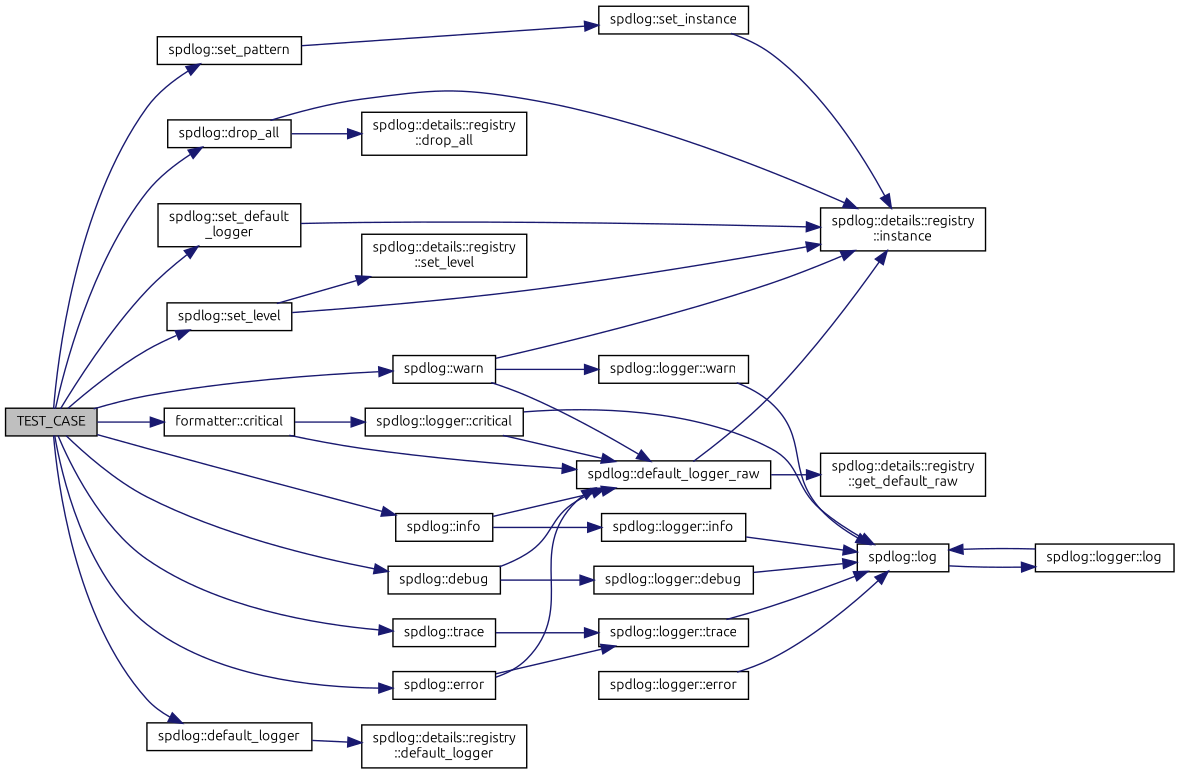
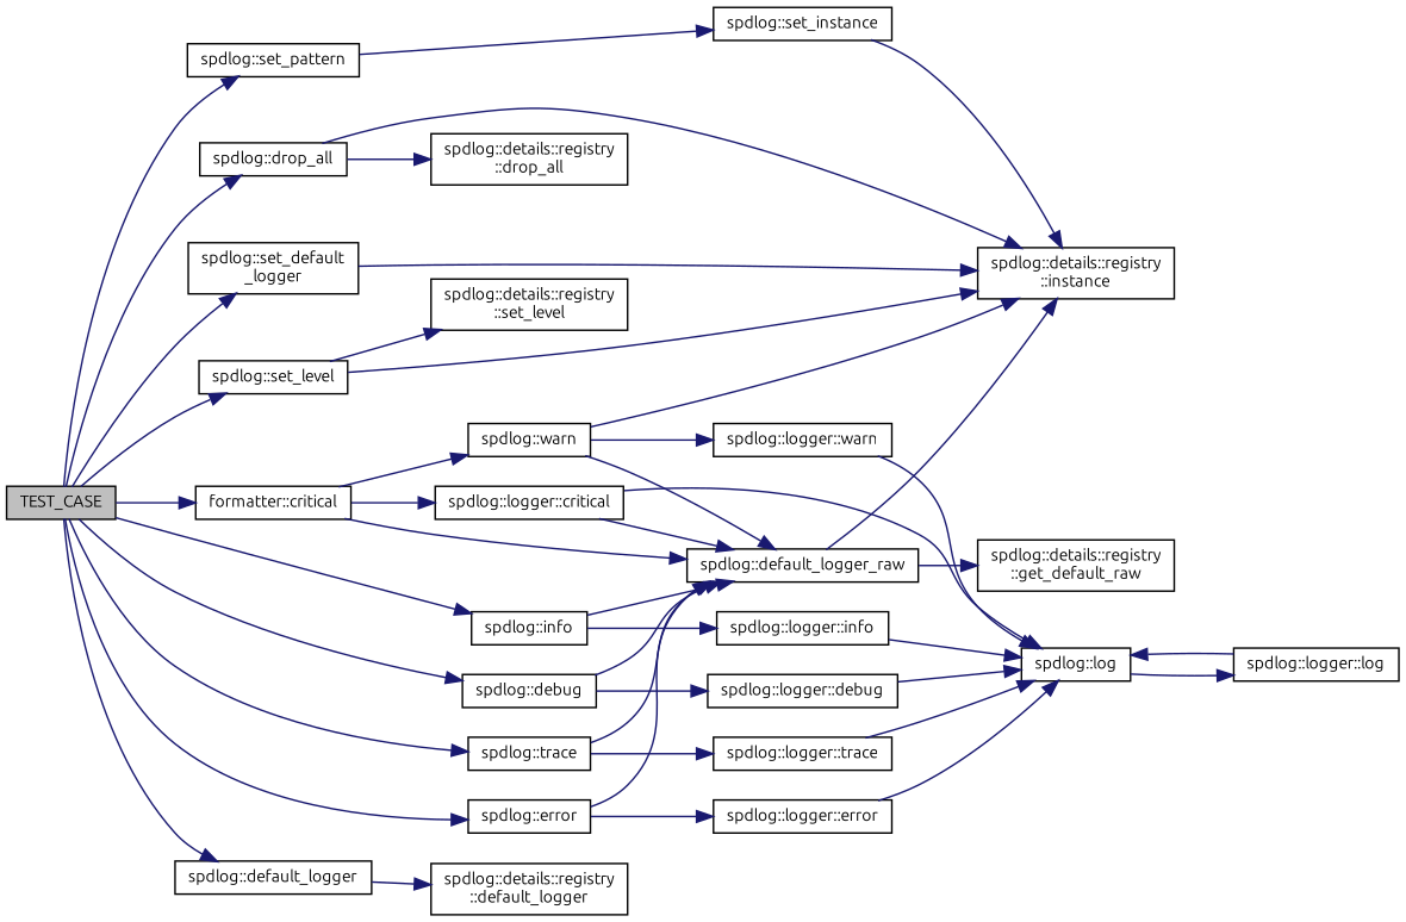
  digraph {
    fontname=Ubuntu
    rankdir=LR
    node [color=black fillcolor=white fontname=Ubuntu fontsize=10 shape=record style=filled]
    edge [color=midnightblue fontname=Ubuntu fontsize=10 labelfontname=Helvetica labelfontsize=10 style=solid]
    n1 [fillcolor=grey75 fontcolor=black height=0.2 label=TEST_CASE width=0.4]
    n2 [height=0.2 label="spdlog::set_default\l_logger" width=0.4]
    n3 [height=0.2 label="spdlog::set_pattern" width=0.4]
    n4 [height=0.2 label="spdlog::default_logger" width=0.4]
    n5 [height=0.2 label="spdlog::trace" width=0.4]
    n6 [height=0.2 label="spdlog::debug" width=0.4]
    n7 [height=0.2 label="spdlog::info" width=0.4]
    n8 [height=0.2 label="spdlog::warn" width=0.4]
    n9 [height=0.2 label="spdlog::error" width=0.4]
    n10 [height=0.2 label="formatter::critical" width=0.4]
    n11 [height=0.2 label="spdlog::set_level" width=0.4]
    n12 [height=0.2 label="spdlog::drop_all" width=0.4]
    n13 [height=0.2 label="spdlog::details::registry\l::instance" width=0.4]
    n14 [height=0.2 label="spdlog::set_instance" width=0.4]
    n15 [height=0.2 label="spdlog::details::registry\l::default_logger" width=0.4]
    n16 [height=0.2 label="spdlog::default_logger_raw" width=0.4]
    n17 [height=0.2 label="spdlog::logger::trace" width=0.4]
    n18 [height=0.2 label="spdlog::logger::debug" width=0.4]
    n19 [height=0.2 label="spdlog::logger::info" width=0.4]
    n20 [height=0.2 label="spdlog::logger::warn" width=0.4]
    n21 [height=0.2 label="spdlog::logger::error" width=0.4]
    n22 [height=0.2 label="spdlog::logger::critical" width=0.4]
    n23 [height=0.2 label="spdlog::details::registry\l::set_level" width=0.4]
    n24 [height=0.2 label="spdlog::details::registry\l::drop_all" width=0.4]
    n25 [height=0.2 label="spdlog::details::registry\l::get_default_raw" width=0.4]
    n26 [height=0.2 label="spdlog::log" width=0.4]
    n27 [height=0.2 label="spdlog::logger::log" width=0.4]
    n1 -> n2
    n1 -> n3
    n1 -> n4
    n1 -> n5
    n1 -> n6
    n1 -> n7
-   n1 -> n8
+   n10 -> n8
    n1 -> n9
    n1 -> n10
    n1 -> n11
    n1 -> n12
    n2 -> n13
    n3 -> n14
    n4 -> n15
+   n5 -> n16
    n5 -> n17
    n6 -> n16
    n6 -> n18
    n7 -> n16
    n7 -> n19
    n8 -> n13
    n8 -> n16
    n8 -> n20
    n9 -> n16
-   n9 -> n17
+   n9 -> n21
    n10 -> n16
    n10 -> n22
    n11 -> n13
    n11 -> n23
    n12 -> n13
    n12 -> n24
    n14 -> n13
    n16 -> n13
    n16 -> n25
    n17 -> n26
    n18 -> n26
    n19 -> n26
    n20 -> n26
    n21 -> n26
    n22 -> n16
    n22 -> n26
    n26 -> n27
    n27 -> n26
  }
